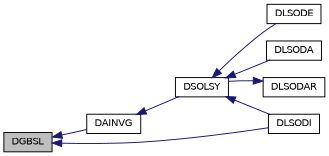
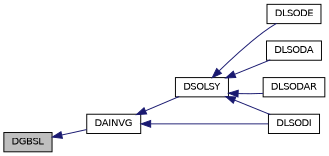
  digraph {
    rankdir=LR
    node [color=black fillcolor=white fontname=Helvetica fontsize=10 shape=record style=filled]
    edge [color=midnightblue dir=back fontname=Helvetica fontsize=10 labelfontname=Helvetica labelfontsize=10 style=solid]
    n1 [fillcolor=grey75 fontcolor=black height=0.2 label=DGBSL width=0.4]
    n2 [height=0.2 label=DAINVG width=0.4]
    n3 [height=0.2 label=DSOLSY width=0.4]
    n4 [height=0.2 label=DLSODI width=0.4]
    n5 [height=0.2 label=DLSODA width=0.4]
    n6 [height=0.2 label=DLSODAR width=0.4]
    n7 [height=0.2 label=DLSODE width=0.4]
    n1 -> n2
    n2 -> n3
-   n1 -> n4
+   n2 -> n4
    n3 -> n4
    n3 -> n5
-   n6 -> n3
+   n3 -> n6
    n3 -> n7
  }
